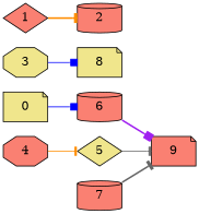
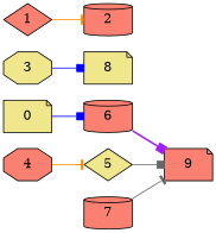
  digraph {
    rankdir=LR
    node [fillcolor=salmon shape=note style=filled]
    edge [arrowhead=tee color=blue style=solid weight=8]
    0 [fillcolor=khaki]
    6 [shape=cylinder]
    3 [fillcolor=khaki shape=octagon]
    8 [fillcolor=khaki]
    9
    1 [shape=diamond]
    2 [shape=cylinder]
    5 [fillcolor=khaki shape=diamond]
    7 [shape=cylinder]
    4 [shape=octagon]
    0 -> 6 [arrowhead=box weight=2]
    6 -> 9 [arrowhead=box color=purple style=bold]
    3 -> 8 [arrowhead=box weight=17]
-   1 -> 2 [color=darkorange style=bold weight=5]
-   5 -> 9 [color=gray40]
-   7 -> 9 [color=gray40 style=bold weight=4]
+   1 -> 2 [color=darkorange weight=5]
+   5 -> 9 [arrowhead=box color=gray40]
+   7 -> 9 [color=gray40 weight=4]
    4 -> 5 [color=darkorange weight=1]
  }
